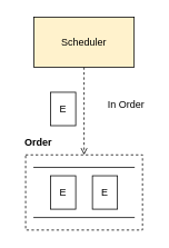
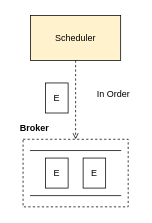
  <mxCell id="0" />
  <mxCell id="1" parent="0" />
  <mxCell id="2" value="" style="rounded=0;whiteSpace=wrap;html=1;fillColor=none;dashed=1;" vertex="1" parent="1"><mxGeometry x="30" y="185" width="140" height="90" as="geometry" /></mxCell>
  <mxCell id="3" value="" style="shape=partialRectangle;whiteSpace=wrap;html=1;left=0;right=0;fillColor=none;" vertex="1" parent="1"><mxGeometry x="40" y="200" width="120" height="60" as="geometry" /></mxCell>
  <mxCell id="4" value="E" style="rounded=0;whiteSpace=wrap;html=1;" parent="1" vertex="1"><mxGeometry x="60" y="210" width="30" height="40" as="geometry" /></mxCell>
  <mxCell id="5" value="E" style="rounded=0;whiteSpace=wrap;html=1;" vertex="1" parent="1"><mxGeometry x="110" y="210" width="30" height="40" as="geometry" /></mxCell>
- <mxCell id="6" value="Order" style="text;html=1;align=center;verticalAlign=middle;resizable=0;points=[];autosize=1;fontStyle=1" vertex="1" parent="1"><mxGeometry x="20" y="160" width="50" height="20" as="geometry" /></mxCell>
+ <mxCell id="6" value="Broker" style="text;html=1;align=center;verticalAlign=middle;resizable=0;points=[];autosize=1;fontStyle=1" vertex="1" parent="1"><mxGeometry x="20" y="160" width="50" height="20" as="geometry" /></mxCell>
  <mxCell id="7" value="" style="edgeStyle=orthogonalEdgeStyle;rounded=0;orthogonalLoop=1;jettySize=auto;html=1;entryX=0.5;entryY=0;entryDx=0;entryDy=0;endArrow=open;endFill=0;dashed=1;" edge="1" parent="1" source="8" target="2"><mxGeometry relative="1" as="geometry" /></mxCell>
  <mxCell id="8" value="Scheduler" style="rounded=0;whiteSpace=wrap;html=1;fillColor=#fff2cc;" vertex="1" parent="1"><mxGeometry x="40" y="20" width="120" height="60" as="geometry" /></mxCell>
  <mxCell id="9" value="E" style="rounded=0;whiteSpace=wrap;html=1;" vertex="1" parent="1"><mxGeometry x="60" y="110" width="30" height="40" as="geometry" /></mxCell>
  <mxCell id="10" value="In Order" style="text;html=1;align=center;verticalAlign=middle;resizable=0;points=[];autosize=1;" vertex="1" parent="1"><mxGeometry x="120" y="115" width="60" height="20" as="geometry" /></mxCell>
